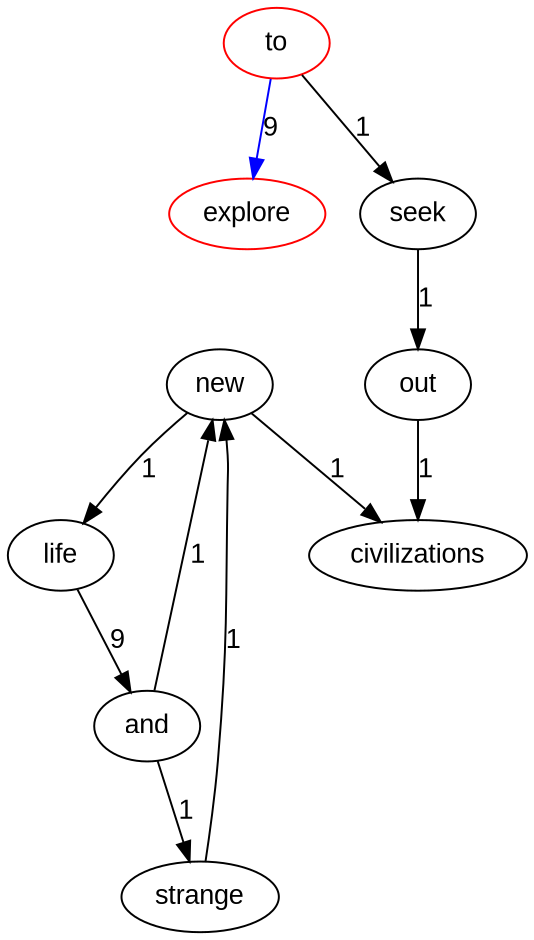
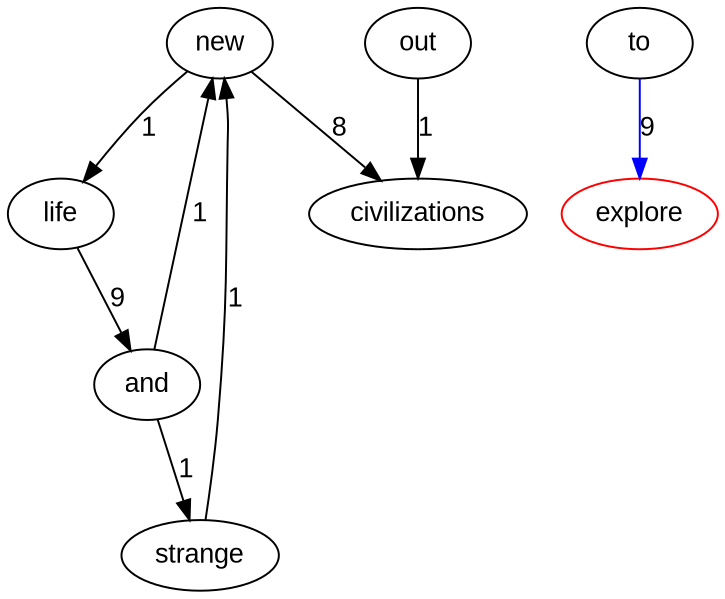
  digraph {
    fontname="Liberation Sans"
    node [fontname="Liberation Sans"]
    edge [fontname="Liberation Sans"]
    new
    civilizations
    life
    and
-   to [color=red]
+   to [color=black]
    explore [color=red]
-   seek
    strange
    out
-   new -> civilizations [label=1]
+   new -> civilizations [label=8]
    new -> life [label=1]
    life -> and [label=9]
    and -> new [label=1]
    and -> strange [label=1]
    to -> explore [color=blue label=9]
-   to -> seek [label=1]
-   seek -> out [label=1]
    strange -> new [label=1]
    out -> civilizations [label=1]
  }
